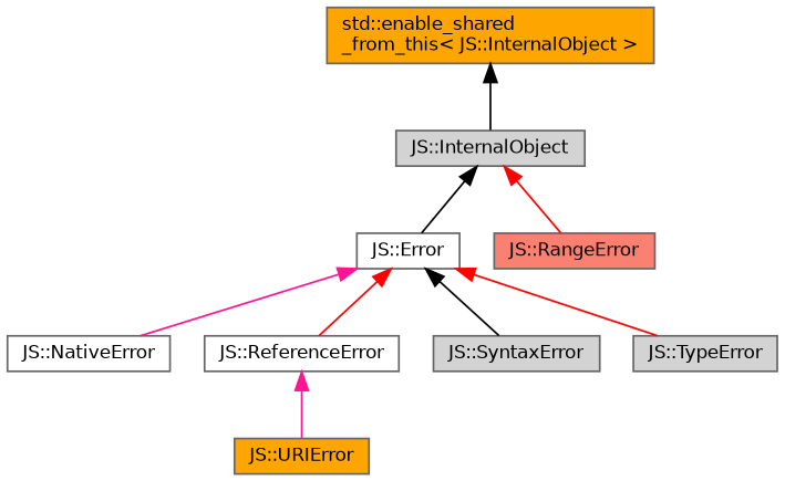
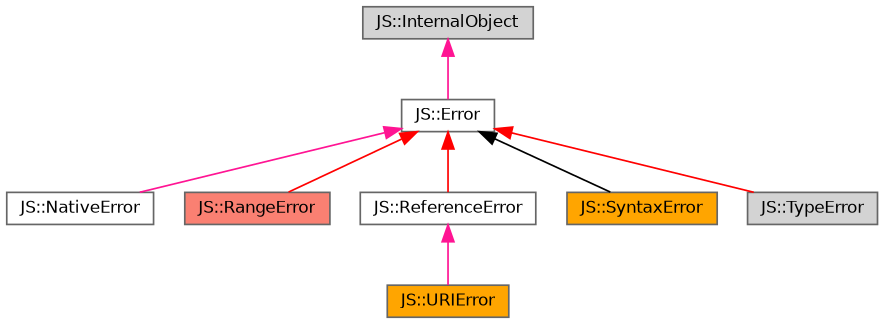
  digraph {
    rankdir=TB
    node [color=gray40 fillcolor=white fontname=Helvetica fontsize=10 shape=box style=filled]
    edge [color=deeppink dir=back fontname=Helvetica fontsize=10 labelfontname=Helvetica labelfontsize=10 style=solid]
    n1 [fontcolor=black height=0.2 label="JS::Error" width=0.4]
    n2 [height=0.2 label="JS::NativeError" width=0.4]
    n3 [fillcolor=salmon height=0.2 label="JS::RangeError" width=0.4]
    n4 [height=0.2 label="JS::ReferenceError" width=0.4]
-   n5 [fillcolor=lightgrey height=0.2 label="JS::SyntaxError" width=0.4]
+   n5 [fillcolor=orange height=0.2 label="JS::SyntaxError" width=0.4]
    n6 [fillcolor=lightgrey height=0.2 label="JS::TypeError" width=0.4]
    n7 [fillcolor=orange height=0.2 label="JS::URIError" width=0.4]
    n8 [fillcolor=lightgrey height=0.2 label="JS::InternalObject" width=0.4]
-   n9 [fillcolor=orange height=0.2 label="std::enable_shared\l_from_this\< JS::InternalObject \>" width=0.4]
    n1 -> n2
-   n8 -> n3 [color=red]
+   n1 -> n3 [color=red]
    n1 -> n4 [color=red]
    n1 -> n5 [color=black]
    n1 -> n6 [color=red]
    n4 -> n7
-   n8 -> n1 [color=black]
-   n9 -> n8 [color=black]
+   n8 -> n1
  }
